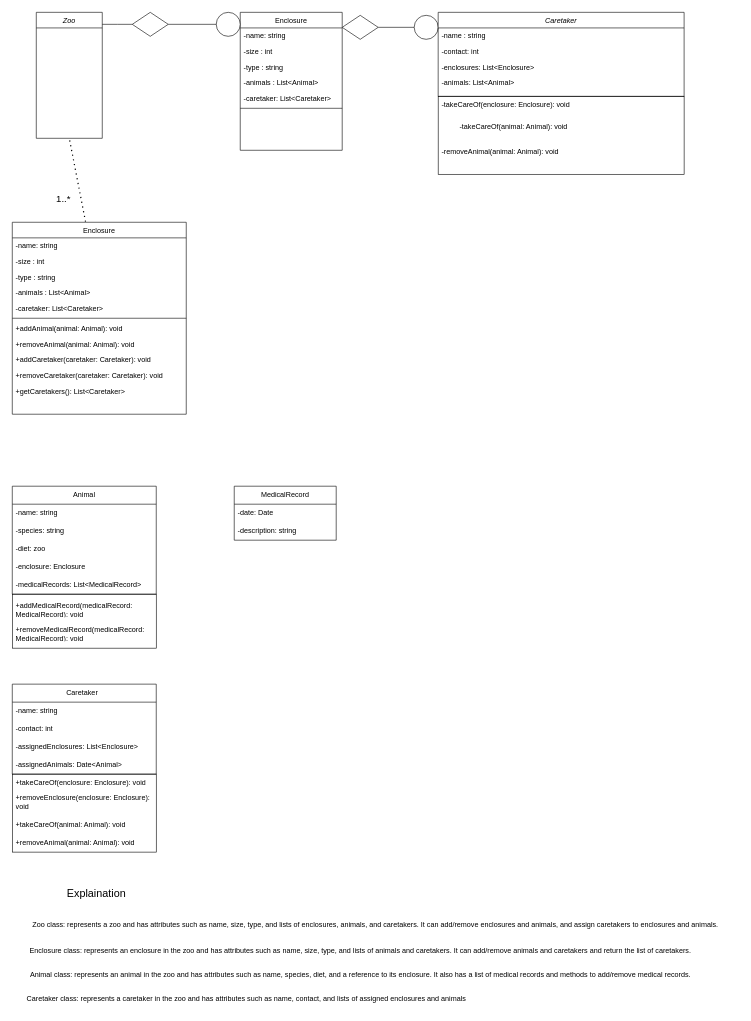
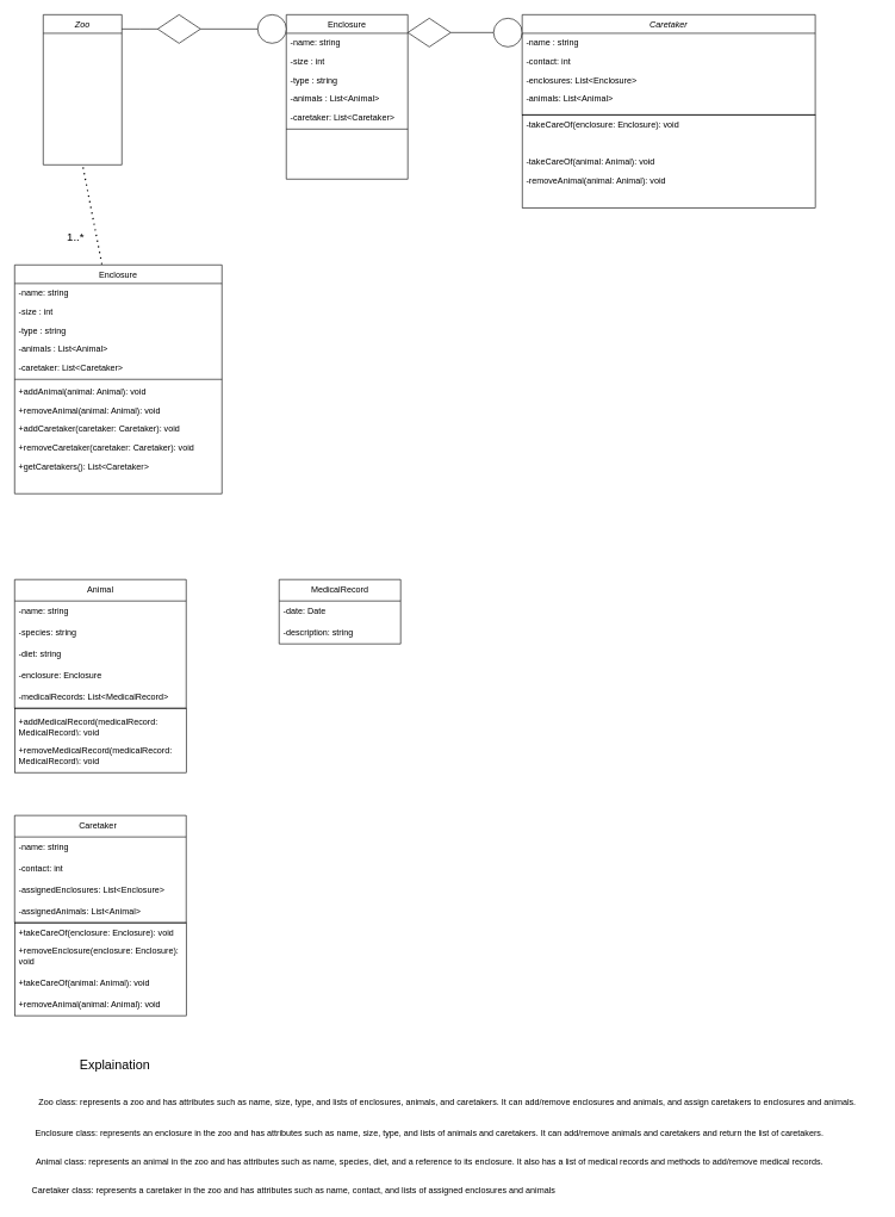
  <mxCell id="0" />
  <mxCell id="1" parent="0" />
  <mxCell id="2" value="" style="rounded=0;whiteSpace=wrap;html=1;" vertex="1" parent="1"><mxGeometry x="730" y="160" width="410" height="130" as="geometry" /></mxCell>
  <mxCell id="3" value="Zoo" style="swimlane;fontStyle=2;align=center;verticalAlign=top;childLayout=stackLayout;horizontal=1;startSize=26;horizontalStack=0;resizeParent=1;resizeLast=0;collapsible=1;marginBottom=0;rounded=0;shadow=0;strokeWidth=1;strokeColor=#000000;fillColor=#FFFFFF;" parent="1" vertex="1"><mxGeometry x="60" y="20" width="110" height="210" as="geometry"><mxRectangle x="220" y="120" width="160" height="26" as="alternateBounds" /></mxGeometry></mxCell>
  <mxCell id="4" value="Enclosure" style="swimlane;fontStyle=0;align=center;verticalAlign=top;childLayout=stackLayout;horizontal=1;startSize=26;horizontalStack=0;resizeParent=1;resizeLast=0;collapsible=1;marginBottom=0;rounded=0;shadow=0;strokeWidth=1;fillColor=#FFFFFF;" parent="1" vertex="1"><mxGeometry x="400" y="20" width="170" height="230" as="geometry"><mxRectangle x="550" y="140" width="160" height="26" as="alternateBounds" /></mxGeometry></mxCell>
  <mxCell id="5" value="-name: string" style="text;align=left;verticalAlign=top;spacingLeft=4;spacingRight=4;overflow=hidden;rotatable=0;points=[[0,0.5],[1,0.5]];portConstraint=eastwest;" parent="4" vertex="1"><mxGeometry y="26" width="170" height="26" as="geometry" /></mxCell>
  <mxCell id="6" value="-size : int" style="text;align=left;verticalAlign=top;spacingLeft=4;spacingRight=4;overflow=hidden;rotatable=0;points=[[0,0.5],[1,0.5]];portConstraint=eastwest;rounded=0;shadow=0;html=0;fillColor=none;" parent="4" vertex="1"><mxGeometry y="52" width="170" height="26" as="geometry" /></mxCell>
  <mxCell id="7" value="-type : string" style="text;align=left;verticalAlign=top;spacingLeft=4;spacingRight=4;overflow=hidden;rotatable=0;points=[[0,0.5],[1,0.5]];portConstraint=eastwest;rounded=0;shadow=0;html=0;" vertex="1" parent="4"><mxGeometry y="78" width="170" height="26" as="geometry" /></mxCell>
  <mxCell id="8" value="-animals : List&lt;Animal&gt;" style="text;align=left;verticalAlign=top;spacingLeft=4;spacingRight=4;overflow=hidden;rotatable=0;points=[[0,0.5],[1,0.5]];portConstraint=eastwest;rounded=0;shadow=0;html=0;" vertex="1" parent="4"><mxGeometry y="104" width="170" height="26" as="geometry" /></mxCell>
  <mxCell id="9" value="-caretaker: List&lt;Caretaker&gt;" style="text;align=left;verticalAlign=top;spacingLeft=4;spacingRight=4;overflow=hidden;rotatable=0;points=[[0,0.5],[1,0.5]];portConstraint=eastwest;rounded=0;shadow=0;html=0;" vertex="1" parent="4"><mxGeometry y="130" width="170" height="26" as="geometry" /></mxCell>
  <mxCell id="10" value="" style="line;html=1;strokeWidth=1;align=left;verticalAlign=middle;spacingTop=-1;spacingLeft=3;spacingRight=3;rotatable=0;labelPosition=right;points=[];portConstraint=eastwest;" parent="4" vertex="1"><mxGeometry y="156" width="170" height="8" as="geometry" /></mxCell>
  <mxCell id="11" value="" style="endArrow=open;shadow=0;strokeWidth=1;rounded=0;endFill=1;edgeStyle=elbowEdgeStyle;elbow=vertical;startArrow=none;" parent="1" source="14" target="4" edge="1"><mxGeometry x="0.5" y="41" relative="1" as="geometry"><mxPoint x="400" y="152" as="sourcePoint" /><mxPoint x="560" y="152" as="targetPoint" /><mxPoint x="-40" y="32" as="offset" /></mxGeometry></mxCell>
  <mxCell id="12" value="" style="endArrow=none;shadow=0;strokeWidth=1;rounded=0;endFill=1;edgeStyle=elbowEdgeStyle;elbow=vertical;" edge="1" parent="1" source="3" target="13"><mxGeometry x="0.5" y="41" relative="1" as="geometry"><mxPoint x="400" y="188" as="sourcePoint" /><mxPoint x="528" y="188" as="targetPoint" /><mxPoint x="-40" y="32" as="offset" /></mxGeometry></mxCell>
  <mxCell id="13" value="" style="rhombus;whiteSpace=wrap;html=1;verticalAlign=top;fontStyle=2;startSize=26;rounded=0;shadow=0;strokeWidth=1;" vertex="1" parent="1"><mxGeometry x="220" y="20" width="60" height="40" as="geometry" /></mxCell>
  <mxCell id="14" value="" style="ellipse;whiteSpace=wrap;html=1;aspect=fixed;" vertex="1" parent="1"><mxGeometry x="360" y="20" width="40" height="40" as="geometry" /></mxCell>
  <mxCell id="15" value="" style="endArrow=none;html=1;rounded=0;exitX=1;exitY=0.5;exitDx=0;exitDy=0;entryX=0;entryY=0.5;entryDx=0;entryDy=0;" edge="1" parent="1" source="13" target="14"><mxGeometry width="50" height="50" relative="1" as="geometry"><mxPoint x="310" y="44.5" as="sourcePoint" /><mxPoint x="370" y="45" as="targetPoint" /></mxGeometry></mxCell>
  <mxCell id="16" value="" style="rhombus;whiteSpace=wrap;html=1;verticalAlign=top;fontStyle=2;startSize=26;rounded=0;shadow=0;strokeWidth=1;" vertex="1" parent="1"><mxGeometry x="570" y="25" width="60" height="40" as="geometry" /></mxCell>
  <mxCell id="17" value="" style="endArrow=none;html=1;rounded=0;exitX=1;exitY=0.5;exitDx=0;exitDy=0;entryX=0;entryY=0.5;entryDx=0;entryDy=0;" edge="1" parent="1" source="16" target="18"><mxGeometry width="50" height="50" relative="1" as="geometry"><mxPoint x="610" y="44.5" as="sourcePoint" /><mxPoint x="700" y="44.5" as="targetPoint" /></mxGeometry></mxCell>
  <mxCell id="18" value="" style="ellipse;whiteSpace=wrap;html=1;aspect=fixed;" vertex="1" parent="1"><mxGeometry x="690" y="25" width="40" height="40" as="geometry" /></mxCell>
  <mxCell id="19" value="Caretaker" style="swimlane;fontStyle=2;align=center;verticalAlign=top;childLayout=stackLayout;horizontal=1;startSize=26;horizontalStack=0;resizeParent=1;resizeLast=0;collapsible=1;marginBottom=0;rounded=0;shadow=0;strokeWidth=1;" vertex="1" parent="1"><mxGeometry x="730" y="20" width="410" height="140" as="geometry"><mxRectangle x="710" y="60" width="160" height="26" as="alternateBounds" /></mxGeometry></mxCell>
  <mxCell id="20" value="-name : string" style="text;align=left;verticalAlign=top;spacingLeft=4;spacingRight=4;overflow=hidden;rotatable=0;points=[[0,0.5],[1,0.5]];portConstraint=eastwest;rounded=0;shadow=0;html=0;" vertex="1" parent="19"><mxGeometry y="26" width="410" height="26" as="geometry" /></mxCell>
  <mxCell id="21" value="-contact: int" style="text;align=left;verticalAlign=top;spacingLeft=4;spacingRight=4;overflow=hidden;rotatable=0;points=[[0,0.5],[1,0.5]];portConstraint=eastwest;rounded=0;shadow=0;html=0;" vertex="1" parent="19"><mxGeometry y="52" width="410" height="26" as="geometry" /></mxCell>
  <mxCell id="22" value="-enclosures: List&lt;Enclosure&gt;" style="text;align=left;verticalAlign=top;spacingLeft=4;spacingRight=4;overflow=hidden;rotatable=0;points=[[0,0.5],[1,0.5]];portConstraint=eastwest;rounded=0;shadow=0;html=0;" vertex="1" parent="19"><mxGeometry y="78" width="410" height="26" as="geometry" /></mxCell>
  <mxCell id="23" value="-animals: List&lt;Animal&gt;" style="text;align=left;verticalAlign=top;spacingLeft=4;spacingRight=4;overflow=hidden;rotatable=0;points=[[0,0.5],[1,0.5]];portConstraint=eastwest;rounded=0;shadow=0;html=0;" vertex="1" parent="19"><mxGeometry y="104" width="410" height="26" as="geometry" /></mxCell>
  <mxCell id="24" value="" style="endArrow=none;dashed=1;html=1;dashPattern=1 3;strokeWidth=2;rounded=0;entryX=0.5;entryY=1;entryDx=0;entryDy=0;exitX=0.421;exitY=-0.003;exitDx=0;exitDy=0;exitPerimeter=0;" edge="1" parent="1" source="26" target="3"><mxGeometry width="50" height="50" relative="1" as="geometry"><mxPoint x="141" y="450" as="sourcePoint" /><mxPoint x="620" y="290" as="targetPoint" /></mxGeometry></mxCell>
  <mxCell id="25" value="&lt;font size=&quot;3&quot;&gt;1..*&lt;/font&gt;" style="text;html=1;align=center;verticalAlign=middle;resizable=0;points=[];autosize=1;strokeColor=none;fillColor=none;" vertex="1" parent="1"><mxGeometry x="80" y="315" width="50" height="30" as="geometry" /></mxCell>
  <mxCell id="26" value="Enclosure" style="swimlane;fontStyle=0;align=center;verticalAlign=top;childLayout=stackLayout;horizontal=1;startSize=26;horizontalStack=0;resizeParent=1;resizeLast=0;collapsible=1;marginBottom=0;rounded=0;shadow=0;strokeWidth=1;fillColor=#FFFFFF;" vertex="1" parent="1"><mxGeometry y="370" width="290" height="320" as="geometry" x="20"><mxRectangle x="550" y="140" width="160" height="26" as="alternateBounds" /></mxGeometry></mxCell>
  <mxCell id="27" value="-name: string" style="text;align=left;verticalAlign=top;spacingLeft=4;spacingRight=4;overflow=hidden;rotatable=0;points=[[0,0.5],[1,0.5]];portConstraint=eastwest;" vertex="1" parent="26"><mxGeometry y="26" width="290" height="26" as="geometry" /></mxCell>
  <mxCell id="28" value="-size : int" style="text;align=left;verticalAlign=top;spacingLeft=4;spacingRight=4;overflow=hidden;rotatable=0;points=[[0,0.5],[1,0.5]];portConstraint=eastwest;rounded=0;shadow=0;html=0;fillColor=none;" vertex="1" parent="26"><mxGeometry y="52" width="290" height="26" as="geometry" /></mxCell>
  <mxCell id="29" value="-type : string" style="text;align=left;verticalAlign=top;spacingLeft=4;spacingRight=4;overflow=hidden;rotatable=0;points=[[0,0.5],[1,0.5]];portConstraint=eastwest;rounded=0;shadow=0;html=0;" vertex="1" parent="26"><mxGeometry y="78" width="290" height="26" as="geometry" /></mxCell>
  <mxCell id="30" value="-animals : List&lt;Animal&gt;" style="text;align=left;verticalAlign=top;spacingLeft=4;spacingRight=4;overflow=hidden;rotatable=0;points=[[0,0.5],[1,0.5]];portConstraint=eastwest;rounded=0;shadow=0;html=0;" vertex="1" parent="26"><mxGeometry y="104" width="290" height="26" as="geometry" /></mxCell>
  <mxCell id="31" value="-caretaker: List&lt;Caretaker&gt;" style="text;align=left;verticalAlign=top;spacingLeft=4;spacingRight=4;overflow=hidden;rotatable=0;points=[[0,0.5],[1,0.5]];portConstraint=eastwest;rounded=0;shadow=0;html=0;" vertex="1" parent="26"><mxGeometry y="130" width="290" height="26" as="geometry" /></mxCell>
  <mxCell id="32" value="" style="line;html=1;strokeWidth=1;align=left;verticalAlign=middle;spacingTop=-1;spacingLeft=3;spacingRight=3;rotatable=0;labelPosition=right;points=[];portConstraint=eastwest;" vertex="1" parent="26"><mxGeometry y="156" width="290" height="8" as="geometry" /></mxCell>
  <mxCell id="33" value="+addAnimal(animal: Animal): void" style="text;align=left;verticalAlign=top;spacingLeft=4;spacingRight=4;overflow=hidden;rotatable=0;points=[[0,0.5],[1,0.5]];portConstraint=eastwest;rounded=0;shadow=0;html=0;" vertex="1" parent="26"><mxGeometry y="164" width="290" height="26" as="geometry" /></mxCell>
  <mxCell id="34" value="+removeAnimal(animal: Animal): void" style="text;align=left;verticalAlign=top;spacingLeft=4;spacingRight=4;overflow=hidden;rotatable=0;points=[[0,0.5],[1,0.5]];portConstraint=eastwest;rounded=0;shadow=0;html=0;" vertex="1" parent="26"><mxGeometry y="190" width="290" height="26" as="geometry" /></mxCell>
  <mxCell id="35" value="+addCaretaker(caretaker: Caretaker): void" style="text;align=left;verticalAlign=top;spacingLeft=4;spacingRight=4;overflow=hidden;rotatable=0;points=[[0,0.5],[1,0.5]];portConstraint=eastwest;rounded=0;shadow=0;html=0;" vertex="1" parent="26"><mxGeometry y="216" width="290" height="26" as="geometry" /></mxCell>
  <mxCell id="36" value="+removeCaretaker(caretaker: Caretaker): void" style="text;align=left;verticalAlign=top;spacingLeft=4;spacingRight=4;overflow=hidden;rotatable=0;points=[[0,0.5],[1,0.5]];portConstraint=eastwest;rounded=0;shadow=0;html=0;" vertex="1" parent="26"><mxGeometry y="242" width="290" height="26" as="geometry" /></mxCell>
  <mxCell id="37" value="+getCaretakers(): List&lt;Caretaker&gt;" style="text;align=left;verticalAlign=top;spacingLeft=4;spacingRight=4;overflow=hidden;rotatable=0;points=[[0,0.5],[1,0.5]];portConstraint=eastwest;rounded=0;shadow=0;html=0;" vertex="1" parent="26"><mxGeometry y="268" width="290" height="26" as="geometry" /></mxCell>
  <mxCell id="38" value="-takeCareOf(enclosure: Enclosure): void" style="text;align=left;verticalAlign=top;spacingLeft=4;spacingRight=4;overflow=hidden;rotatable=0;points=[[0,0.5],[1,0.5]];portConstraint=eastwest;rounded=0;shadow=0;html=0;" vertex="1" parent="1"><mxGeometry x="730" y="160" width="290" height="26" as="geometry" /></mxCell>
- <mxCell id="39" value="-takeCareOf(animal: Animal): void" style="text;align=left;verticalAlign=top;spacingLeft=4;spacingRight=4;overflow=hidden;rotatable=0;points=[[0,0.5],[1,0.5]];portConstraint=eastwest;rounded=0;shadow=0;html=0;" vertex="1" parent="1"><mxGeometry x="760" y="197" width="290" height="26" as="geometry" /></mxCell>
+ <mxCell id="39" value="-takeCareOf(animal: Animal): void" style="text;align=left;verticalAlign=top;spacingLeft=4;spacingRight=4;overflow=hidden;rotatable=0;points=[[0,0.5],[1,0.5]];portConstraint=eastwest;rounded=0;shadow=0;html=0;" vertex="1" parent="1"><mxGeometry x="730" y="212" width="290" height="26" as="geometry" /></mxCell>
  <mxCell id="40" value="-removeAnimal(animal: Animal): void" style="text;align=left;verticalAlign=top;spacingLeft=4;spacingRight=4;overflow=hidden;rotatable=0;points=[[0,0.5],[1,0.5]];portConstraint=eastwest;rounded=0;shadow=0;html=0;" vertex="1" parent="1"><mxGeometry x="730" y="238" width="290" height="26" as="geometry" /></mxCell>
  <mxCell id="41" value="Animal" style="swimlane;fontStyle=0;childLayout=stackLayout;horizontal=1;startSize=30;horizontalStack=0;resizeParent=1;resizeParentMax=0;resizeLast=0;collapsible=1;marginBottom=0;whiteSpace=wrap;html=1;shadow=0;strokeColor=#000000;fontFamily=Helvetica;fontSize=12;fillColor=none;" vertex="1" parent="1"><mxGeometry y="810" width="240" height="180" as="geometry" x="20" /></mxCell>
  <mxCell id="42" value="-name: string" style="text;strokeColor=none;fillColor=none;align=left;verticalAlign=middle;spacingLeft=4;spacingRight=4;overflow=hidden;points=[[0,0.5],[1,0.5]];portConstraint=eastwest;rotatable=0;whiteSpace=wrap;html=1;fontSize=12;fontFamily=Helvetica;" vertex="1" parent="41"><mxGeometry y="30" width="240" height="30" as="geometry" /></mxCell>
  <mxCell id="43" value="-species: string" style="text;strokeColor=none;fillColor=none;align=left;verticalAlign=middle;spacingLeft=4;spacingRight=4;overflow=hidden;points=[[0,0.5],[1,0.5]];portConstraint=eastwest;rotatable=0;whiteSpace=wrap;html=1;fontSize=12;fontFamily=Helvetica;" vertex="1" parent="41"><mxGeometry y="60" width="240" height="30" as="geometry" /></mxCell>
- <mxCell id="44" value="-diet: zoo " style="text;strokeColor=none;fillColor=none;align=left;verticalAlign=middle;spacingLeft=4;spacingRight=4;overflow=hidden;points=[[0,0.5],[1,0.5]];portConstraint=eastwest;rotatable=0;whiteSpace=wrap;html=1;fontSize=12;fontFamily=Helvetica;" vertex="1" parent="41"><mxGeometry y="90" width="240" height="30" as="geometry" /></mxCell>
+ <mxCell id="44" value="-diet: string " style="text;strokeColor=none;fillColor=none;align=left;verticalAlign=middle;spacingLeft=4;spacingRight=4;overflow=hidden;points=[[0,0.5],[1,0.5]];portConstraint=eastwest;rotatable=0;whiteSpace=wrap;html=1;fontSize=12;fontFamily=Helvetica;" vertex="1" parent="41"><mxGeometry y="90" width="240" height="30" as="geometry" /></mxCell>
  <mxCell id="45" value="-enclosure: Enclosure" style="text;strokeColor=none;fillColor=none;align=left;verticalAlign=middle;spacingLeft=4;spacingRight=4;overflow=hidden;points=[[0,0.5],[1,0.5]];portConstraint=eastwest;rotatable=0;whiteSpace=wrap;html=1;fontSize=12;fontFamily=Helvetica;" vertex="1" parent="41"><mxGeometry y="120" width="240" height="30" as="geometry" /></mxCell>
  <mxCell id="46" value="-medicalRecords: List&amp;lt;MedicalRecord&amp;gt;" style="text;strokeColor=none;fillColor=none;align=left;verticalAlign=middle;spacingLeft=4;spacingRight=4;overflow=hidden;points=[[0,0.5],[1,0.5]];portConstraint=eastwest;rotatable=0;whiteSpace=wrap;html=1;fontSize=12;fontFamily=Helvetica;" vertex="1" parent="41"><mxGeometry y="150" width="240" height="30" as="geometry" /></mxCell>
  <mxCell id="47" value="MedicalRecord" style="swimlane;fontStyle=0;childLayout=stackLayout;horizontal=1;startSize=30;horizontalStack=0;resizeParent=1;resizeParentMax=0;resizeLast=0;collapsible=1;marginBottom=0;whiteSpace=wrap;html=1;shadow=0;strokeColor=#000000;fontFamily=Helvetica;fontSize=12;fillColor=none;" vertex="1" parent="1"><mxGeometry x="390" y="810" width="170" height="90" as="geometry" /></mxCell>
  <mxCell id="48" value="-date: Date" style="text;strokeColor=none;fillColor=none;align=left;verticalAlign=middle;spacingLeft=4;spacingRight=4;overflow=hidden;points=[[0,0.5],[1,0.5]];portConstraint=eastwest;rotatable=0;whiteSpace=wrap;html=1;fontSize=12;fontFamily=Helvetica;" vertex="1" parent="47"><mxGeometry y="30" width="170" height="30" as="geometry" /></mxCell>
  <mxCell id="49" value="-description: string" style="text;strokeColor=none;fillColor=none;align=left;verticalAlign=middle;spacingLeft=4;spacingRight=4;overflow=hidden;points=[[0,0.5],[1,0.5]];portConstraint=eastwest;rotatable=0;whiteSpace=wrap;html=1;fontSize=12;fontFamily=Helvetica;" vertex="1" parent="47"><mxGeometry y="60" width="170" height="30" as="geometry" /></mxCell>
  <mxCell id="50" value="" style="rounded=0;whiteSpace=wrap;html=1;shadow=0;strokeColor=#000000;fontFamily=Helvetica;fontSize=12;fillColor=none;" vertex="1" parent="1"><mxGeometry y="990" width="240" height="90" as="geometry" x="20" /></mxCell>
  <mxCell id="51" value="+addMedicalRecord(medicalRecord: MedicalRecord): void" style="text;strokeColor=none;fillColor=none;align=left;verticalAlign=middle;spacingLeft=4;spacingRight=4;overflow=hidden;points=[[0,0.5],[1,0.5]];portConstraint=eastwest;rotatable=0;whiteSpace=wrap;html=1;fontSize=12;fontFamily=Helvetica;" vertex="1" parent="1"><mxGeometry y="1000" width="240" height="30" as="geometry" x="20" /></mxCell>
  <mxCell id="52" value="+removeMedicalRecord(medicalRecord: MedicalRecord): void" style="text;strokeColor=none;fillColor=none;align=left;verticalAlign=middle;spacingLeft=4;spacingRight=4;overflow=hidden;points=[[0,0.5],[1,0.5]];portConstraint=eastwest;rotatable=0;whiteSpace=wrap;html=1;fontSize=12;fontFamily=Helvetica;" vertex="1" parent="1"><mxGeometry y="1040" width="240" height="30" as="geometry" x="20" /></mxCell>
  <mxCell id="53" value="Caretaker&amp;nbsp;&amp;nbsp; " style="swimlane;fontStyle=0;childLayout=stackLayout;horizontal=1;startSize=30;horizontalStack=0;resizeParent=1;resizeParentMax=0;resizeLast=0;collapsible=1;marginBottom=0;whiteSpace=wrap;html=1;shadow=0;strokeColor=#000000;fontFamily=Helvetica;fontSize=12;fillColor=none;" vertex="1" parent="1"><mxGeometry y="1140" width="240" height="150" as="geometry" x="20" /></mxCell>
  <mxCell id="54" value="-name: string" style="text;strokeColor=none;fillColor=none;align=left;verticalAlign=middle;spacingLeft=4;spacingRight=4;overflow=hidden;points=[[0,0.5],[1,0.5]];portConstraint=eastwest;rotatable=0;whiteSpace=wrap;html=1;fontSize=12;fontFamily=Helvetica;" vertex="1" parent="53"><mxGeometry y="30" width="240" height="30" as="geometry" /></mxCell>
  <mxCell id="55" value="-contact: int" style="text;strokeColor=none;fillColor=none;align=left;verticalAlign=middle;spacingLeft=4;spacingRight=4;overflow=hidden;points=[[0,0.5],[1,0.5]];portConstraint=eastwest;rotatable=0;whiteSpace=wrap;html=1;fontSize=12;fontFamily=Helvetica;" vertex="1" parent="53"><mxGeometry y="60" width="240" height="30" as="geometry" /></mxCell>
  <mxCell id="56" value="-assignedEnclosures: List&amp;lt;Enclosure&amp;gt;" style="text;strokeColor=none;fillColor=none;align=left;verticalAlign=middle;spacingLeft=4;spacingRight=4;overflow=hidden;points=[[0,0.5],[1,0.5]];portConstraint=eastwest;rotatable=0;whiteSpace=wrap;html=1;fontSize=12;fontFamily=Helvetica;" vertex="1" parent="53"><mxGeometry y="90" width="240" height="30" as="geometry" /></mxCell>
- <mxCell id="57" value="-assignedAnimals: Date&amp;lt;Animal&amp;gt;" style="text;strokeColor=none;fillColor=none;align=left;verticalAlign=middle;spacingLeft=4;spacingRight=4;overflow=hidden;points=[[0,0.5],[1,0.5]];portConstraint=eastwest;rotatable=0;whiteSpace=wrap;html=1;fontSize=12;fontFamily=Helvetica;" vertex="1" parent="53"><mxGeometry y="120" width="240" height="30" as="geometry" /></mxCell>
+ <mxCell id="57" value="-assignedAnimals: List&amp;lt;Animal&amp;gt;" style="text;strokeColor=none;fillColor=none;align=left;verticalAlign=middle;spacingLeft=4;spacingRight=4;overflow=hidden;points=[[0,0.5],[1,0.5]];portConstraint=eastwest;rotatable=0;whiteSpace=wrap;html=1;fontSize=12;fontFamily=Helvetica;" vertex="1" parent="53"><mxGeometry y="120" width="240" height="30" as="geometry" /></mxCell>
  <mxCell id="58" value="" style="rounded=0;whiteSpace=wrap;html=1;shadow=0;strokeColor=#000000;fontFamily=Helvetica;fontSize=12;fillColor=none;" vertex="1" parent="1"><mxGeometry y="1290" width="240" height="130" as="geometry" x="20" /></mxCell>
  <mxCell id="59" value="+takeCareOf(enclosure: Enclosure): void" style="text;strokeColor=none;fillColor=none;align=left;verticalAlign=middle;spacingLeft=4;spacingRight=4;overflow=hidden;points=[[0,0.5],[1,0.5]];portConstraint=eastwest;rotatable=0;whiteSpace=wrap;html=1;fontSize=12;fontFamily=Helvetica;" vertex="1" parent="1"><mxGeometry y="1290" width="240" height="30" as="geometry" x="20" /></mxCell>
  <mxCell id="60" value="+removeEnclosure(enclosure: Enclosure): void" style="text;strokeColor=none;fillColor=none;align=left;verticalAlign=middle;spacingLeft=4;spacingRight=4;overflow=hidden;points=[[0,0.5],[1,0.5]];portConstraint=eastwest;rotatable=0;whiteSpace=wrap;html=1;fontSize=12;fontFamily=Helvetica;" vertex="1" parent="1"><mxGeometry y="1320" width="240" height="30" as="geometry" x="20" /></mxCell>
  <mxCell id="61" value="+takeCareOf(animal: Animal): void" style="text;strokeColor=none;fillColor=none;align=left;verticalAlign=middle;spacingLeft=4;spacingRight=4;overflow=hidden;points=[[0,0.5],[1,0.5]];portConstraint=eastwest;rotatable=0;whiteSpace=wrap;html=1;fontSize=12;fontFamily=Helvetica;" vertex="1" parent="1"><mxGeometry y="1360" width="240" height="30" as="geometry" x="20" /></mxCell>
  <mxCell id="62" value="+removeAnimal(animal: Animal): void" style="text;strokeColor=none;fillColor=none;align=left;verticalAlign=middle;spacingLeft=4;spacingRight=4;overflow=hidden;points=[[0,0.5],[1,0.5]];portConstraint=eastwest;rotatable=0;whiteSpace=wrap;html=1;fontSize=12;fontFamily=Helvetica;" vertex="1" parent="1"><mxGeometry y="1390" width="240" height="30" as="geometry" x="20" /></mxCell>
  <mxCell id="63" value="&lt;font style=&quot;font-size: 12px;&quot;&gt;&lt;font style=&quot;font-size: 18px;&quot;&gt;Explaination&lt;/font&gt;&lt;/font&gt;" style="text;html=1;align=center;verticalAlign=middle;resizable=0;points=[];autosize=1;strokeColor=none;fillColor=none;fontSize=18;fontFamily=Helvetica;" vertex="1" parent="1"><mxGeometry x="100" y="1470" width="120" height="40" as="geometry" /></mxCell>
  <mxCell id="64" value="&lt;font style=&quot;font-size: 12px;&quot;&gt;Zoo class: represents a zoo and has attributes such as name, size, type, and lists of enclosures, animals, and caretakers. It can add/remove enclosures and animals, and assign caretakers to enclosures and animals.&lt;/font&gt;" style="text;html=1;align=center;verticalAlign=middle;resizable=0;points=[];autosize=1;strokeColor=none;fillColor=none;fontSize=18;fontFamily=Helvetica;" vertex="1" parent="1"><mxGeometry y="1520" width="1210" height="40" as="geometry" x="20" /></mxCell>
  <mxCell id="65" value="Enclosure class: represents an enclosure in the zoo and has attributes such as name, size, type, and lists of animals and caretakers. It can add/remove animals and caretakers and return the list of caretakers." style="text;html=1;align=center;verticalAlign=middle;resizable=0;points=[];autosize=1;strokeColor=none;fillColor=none;fontSize=12;fontFamily=Helvetica;" vertex="1" parent="1"><mxGeometry y="1570" width="1160" height="30" as="geometry" x="20" /></mxCell>
  <mxCell id="66" value="Animal class: represents an animal in the zoo and has attributes such as name, species, diet, and a reference to its enclosure. It also has a list of medical records and methods to add/remove medical records." style="text;html=1;align=center;verticalAlign=middle;resizable=0;points=[];autosize=1;strokeColor=none;fillColor=none;fontSize=12;fontFamily=Helvetica;" vertex="1" parent="1"><mxGeometry y="1610" width="1160" height="30" as="geometry" x="20" /></mxCell>
  <mxCell id="67" value="Caretaker class: represents a caretaker in the zoo and has attributes such as name, contact, and lists of assigned enclosures and animals" style="text;html=1;align=center;verticalAlign=middle;resizable=0;points=[];autosize=1;strokeColor=none;fillColor=none;fontSize=12;fontFamily=Helvetica;" vertex="1" parent="1"><mxGeometry y="1650" width="780" height="30" as="geometry" x="20" /></mxCell>
